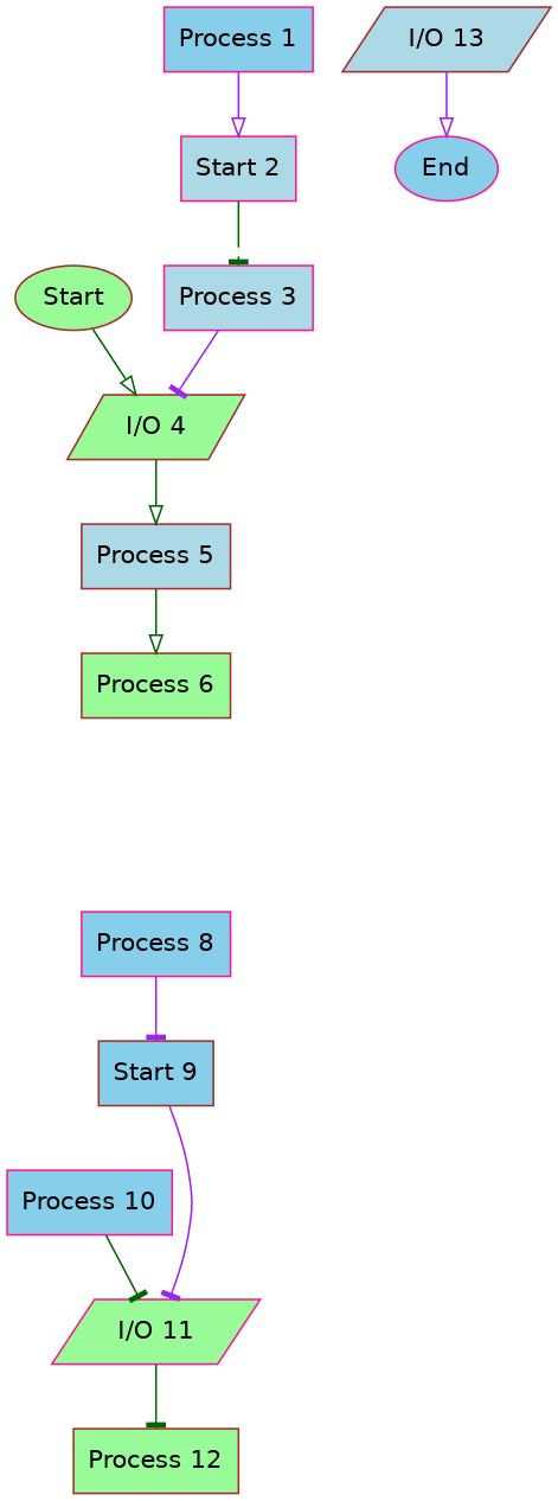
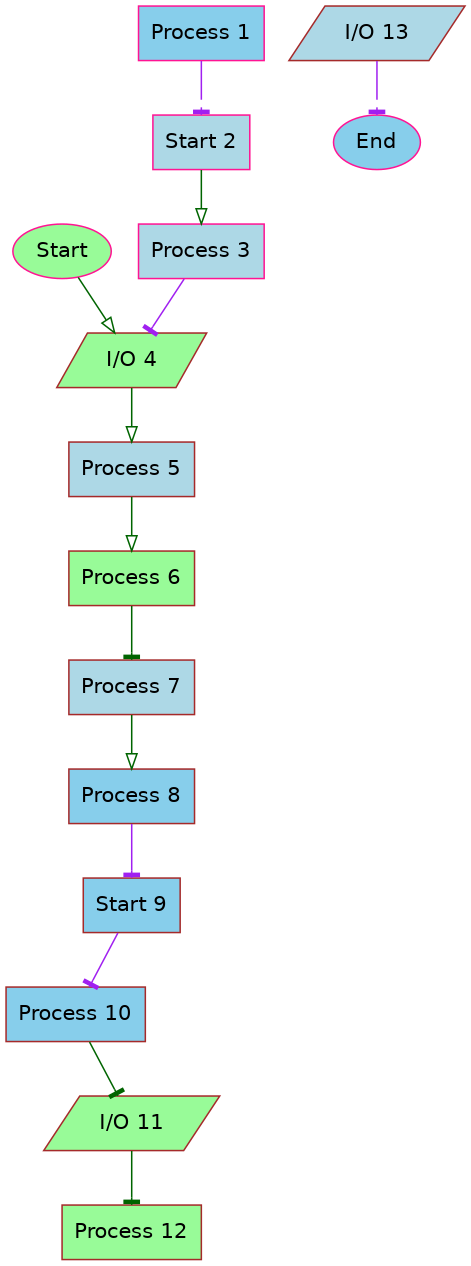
  digraph {
    fontname="DejaVu Sans"
    rankdir=TB
    node [color=brown fillcolor=palegreen fontname="DejaVu Sans" shape=box style=filled]
    edge [arrowhead=onormal color=darkgreen fontname="DejaVu Sans"]
-   n1 [label=Start shape=oval]
+   n1 [color=deeppink label=Start shape=oval]
    n2 [label="I/O 4" shape=parallelogram]
    n3 [color=deeppink fillcolor=skyblue label="Process 1"]
    n4 [color=deeppink fillcolor=lightblue label="Start 2"]
    n5 [color=deeppink fillcolor=lightblue label="Process 3"]
    n6 [fillcolor=lightblue label="Process 5"]
    n7 [label="Process 6"]
-   n9 [color=deeppink fillcolor=skyblue label="Process 8"]
+   n8 [fillcolor=lightblue label="Process 7"]
+   n9 [fillcolor=skyblue label="Process 8"]
    n10 [fillcolor=skyblue label="Start 9"]
-   n11 [color=deeppink fillcolor=skyblue label="Process 10"]
-   n12 [color=deeppink label="I/O 11" shape=parallelogram]
+   n11 [fillcolor=skyblue label="Process 10"]
+   n12 [label="I/O 11" shape=parallelogram]
    n13 [label="Process 12"]
    n14 [fillcolor=lightblue label="I/O 13" shape=parallelogram]
    n15 [color=deeppink fillcolor=skyblue label=End shape=oval]
    n1 -> n2
    n2 -> n6
-   n3 -> n4 [color=purple]
-   n4 -> n5 [arrowhead=tee]
+   n3 -> n4 [arrowhead=tee color=purple]
+   n4 -> n5
    n5 -> n2 [arrowhead=tee color=purple]
    n6 -> n7
+   n7 -> n8 [arrowhead=tee]
+   n8 -> n9
    n9 -> n10 [arrowhead=tee color=purple]
-   n10 -> n12 [arrowhead=tee color=purple]
+   n10 -> n11 [arrowhead=tee color=purple]
    n11 -> n12 [arrowhead=tee]
    n12 -> n13 [arrowhead=tee]
-   n14 -> n15 [color=purple]
+   n14 -> n15 [arrowhead=tee color=purple]
  }
